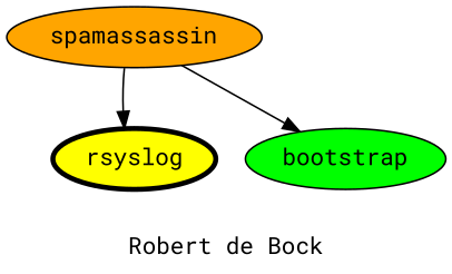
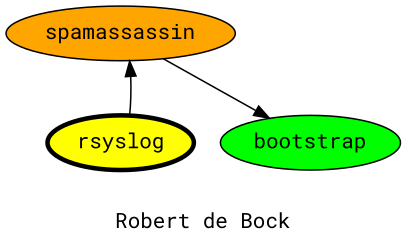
  digraph {
    fontname="Roboto Mono"
    label="Robert de Bock"
    node [fontname="Roboto Mono" style=filled]
    edge [fontname="Roboto Mono"]
    bootstrap [fillcolor=green]
    rsyslog [fillcolor=yellow penwidth=3]
    spamassassin [fillcolor=orange]
    spamassassin -> bootstrap
-   spamassassin -> rsyslog
+   rsyslog -> spamassassin
  }
